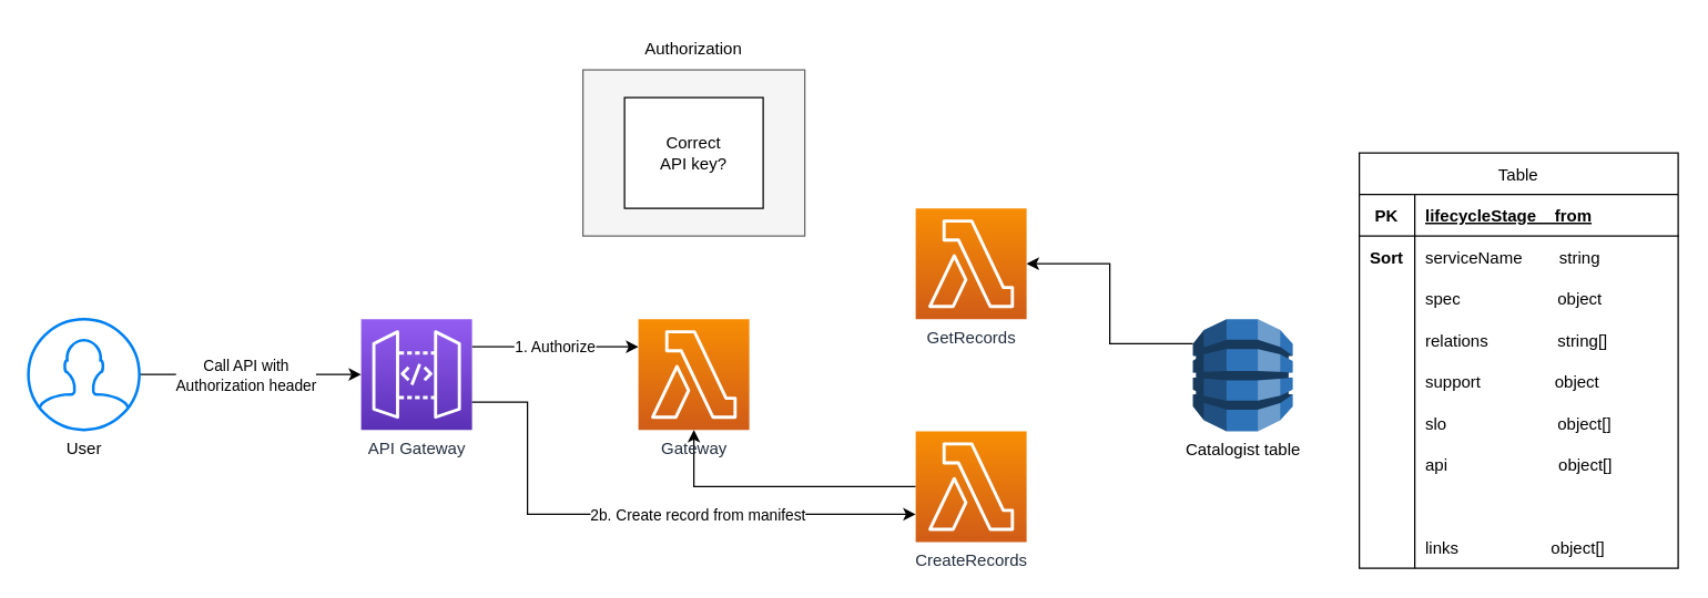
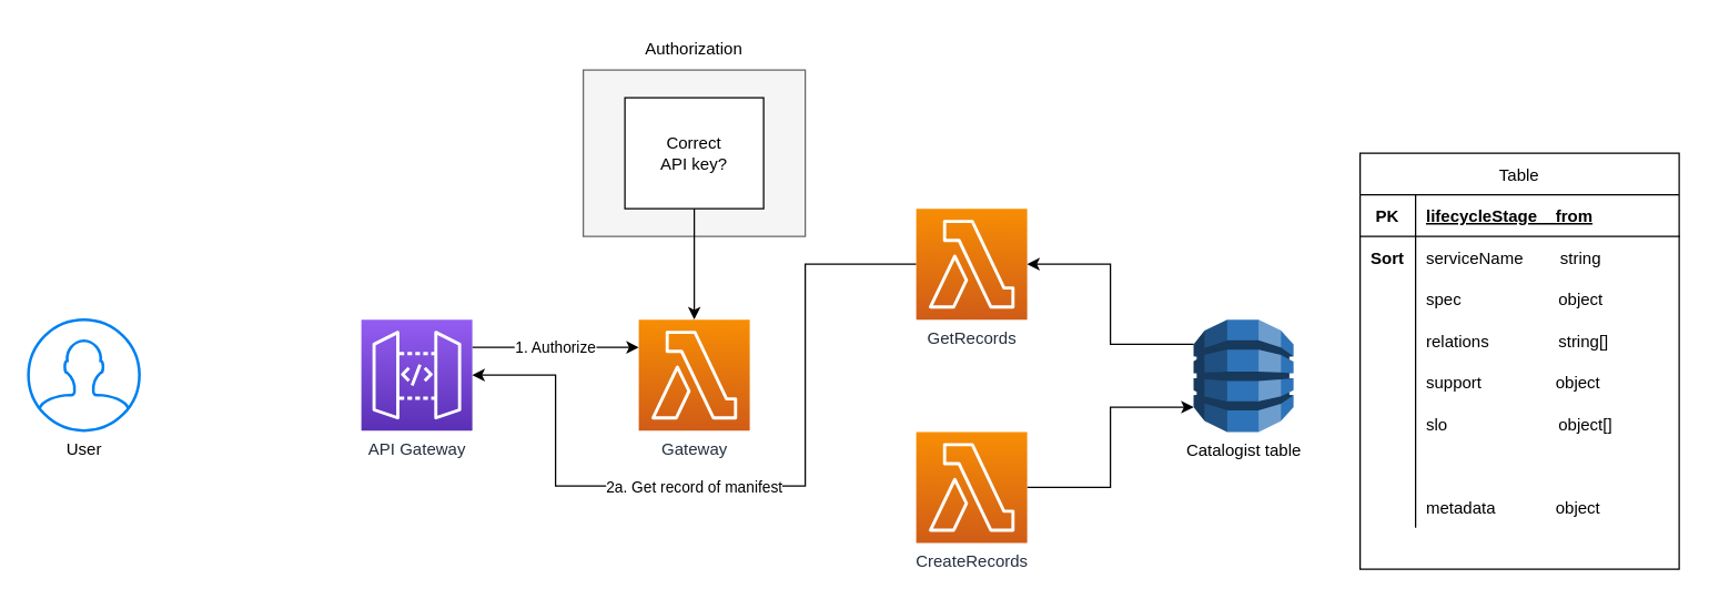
  <mxCell id="0" />
  <mxCell id="1" parent="0" />
  <mxCell id="2" value="" style="rounded=0;whiteSpace=wrap;html=1;fillColor=#f5f5f5;fontColor=#333333;strokeColor=#666666;" vertex="1" parent="1"><mxGeometry x="420" y="50" width="160" height="120" as="geometry" /></mxCell>
- <mxCell id="3" value="" style="edgeStyle=orthogonalEdgeStyle;rounded=0;orthogonalLoop=1;jettySize=auto;html=1;" edge="1" parent="1" source="5" target="7"><mxGeometry relative="1" as="geometry" /></mxCell>
- <mxCell id="4" value="Call API with&lt;br&gt;Authorization header" style="edgeLabel;html=1;align=center;verticalAlign=middle;resizable=0;points=[];" vertex="1" connectable="0" parent="3"><mxGeometry x="-0.186" y="1" relative="1" as="geometry"><mxPoint x="11" y="1" as="offset" /></mxGeometry></mxCell>
  <mxCell id="5" value="User" style="html=1;verticalLabelPosition=bottom;align=center;labelBackgroundColor=#ffffff;verticalAlign=top;strokeWidth=2;strokeColor=#0080F0;shadow=0;dashed=0;shape=mxgraph.ios7.icons.user;" vertex="1" parent="1"><mxGeometry x="20" y="230" width="80" height="80" as="geometry" /></mxCell>
  <mxCell id="6" value="1. Authorize" style="edgeStyle=orthogonalEdgeStyle;rounded=0;orthogonalLoop=1;jettySize=auto;html=1;entryX=0;entryY=0.25;entryDx=0;entryDy=0;entryPerimeter=0;exitX=1;exitY=0.25;exitDx=0;exitDy=0;exitPerimeter=0;" edge="1" parent="1"><mxGeometry relative="1" as="geometry"><mxPoint x="340" y="250" as="sourcePoint" /><mxPoint x="460" y="250" as="targetPoint" /></mxGeometry></mxCell>
  <mxCell id="7" value="API Gateway" style="sketch=0;points=[[0,0,0],[0.25,0,0],[0.5,0,0],[0.75,0,0],[1,0,0],[0,1,0],[0.25,1,0],[0.5,1,0],[0.75,1,0],[1,1,0],[0,0.25,0],[0,0.5,0],[0,0.75,0],[1,0.25,0],[1,0.5,0],[1,0.75,0]];outlineConnect=0;fontColor=#232F3E;gradientColor=#945DF2;gradientDirection=north;fillColor=#5A30B5;strokeColor=#ffffff;dashed=0;verticalLabelPosition=bottom;verticalAlign=top;align=center;html=1;fontSize=12;fontStyle=0;aspect=fixed;shape=mxgraph.aws4.resourceIcon;resIcon=mxgraph.aws4.api_gateway;" vertex="1" parent="1"><mxGeometry x="260" y="230" width="80" height="80" as="geometry" /></mxCell>
- <mxCell id="8" style="edgeStyle=orthogonalEdgeStyle;rounded=0;orthogonalLoop=1;jettySize=auto;html=1;" edge="1" parent="1" source="9" target="15"><mxGeometry relative="1" as="geometry" /></mxCell>
+ <mxCell id="8" style="edgeStyle=orthogonalEdgeStyle;rounded=0;orthogonalLoop=1;jettySize=auto;html=1;entryX=0;entryY=0.78;entryDx=0;entryDy=0;entryPerimeter=0;" edge="1" parent="1" source="9" target="18"><mxGeometry relative="1" as="geometry" /></mxCell>
  <mxCell id="9" value="CreateRecords" style="sketch=0;points=[[0,0,0],[0.25,0,0],[0.5,0,0],[0.75,0,0],[1,0,0],[0,1,0],[0.25,1,0],[0.5,1,0],[0.75,1,0],[1,1,0],[0,0.25,0],[0,0.5,0],[0,0.75,0],[1,0.25,0],[1,0.5,0],[1,0.75,0]];outlineConnect=0;fontColor=#232F3E;gradientColor=#F78E04;gradientDirection=north;fillColor=#D05C17;strokeColor=#ffffff;dashed=0;verticalLabelPosition=bottom;verticalAlign=top;align=center;html=1;fontSize=12;fontStyle=0;aspect=fixed;shape=mxgraph.aws4.resourceIcon;resIcon=mxgraph.aws4.lambda;" vertex="1" parent="1"><mxGeometry x="660" y="311" width="80" height="80" as="geometry" /></mxCell>
- <mxCell id="13" style="edgeStyle=orthogonalEdgeStyle;rounded=0;orthogonalLoop=1;jettySize=auto;html=1;entryX=0;entryY=0.75;entryDx=0;entryDy=0;entryPerimeter=0;exitX=1;exitY=0.75;exitDx=0;exitDy=0;exitPerimeter=0;" edge="1" parent="1" source="7" target="9"><mxGeometry relative="1" as="geometry"><Array as="points"><mxPoint x="380" y="290" /><mxPoint x="380" y="371" /></Array></mxGeometry></mxCell>
- <mxCell id="14" value="2b. Create record from manifest" style="edgeLabel;html=1;align=center;verticalAlign=middle;resizable=0;points=[];" vertex="1" connectable="0" parent="13"><mxGeometry x="0.212" y="-3" relative="1" as="geometry"><mxPoint y="-3" as="offset" /></mxGeometry></mxCell>
+ <mxCell id="10" style="edgeStyle=orthogonalEdgeStyle;rounded=0;orthogonalLoop=1;jettySize=auto;html=1;startArrow=classic;startFill=1;endArrow=none;endFill=0;exitX=0.5;exitY=0;exitDx=0;exitDy=0;exitPerimeter=0;entryX=0.5;entryY=1;entryDx=0;entryDy=0;" edge="1" parent="1" source="15" target="16"><mxGeometry relative="1" as="geometry"><Array as="points"><mxPoint x="500" y="220" /><mxPoint x="500" y="220" /></Array></mxGeometry></mxCell>
+ <mxCell id="11" style="edgeStyle=orthogonalEdgeStyle;rounded=0;orthogonalLoop=1;jettySize=auto;html=1;entryX=0;entryY=0.5;entryDx=0;entryDy=0;entryPerimeter=0;exitX=1;exitY=0.5;exitDx=0;exitDy=0;exitPerimeter=0;startArrow=classic;startFill=1;endArrow=none;endFill=0;" edge="1" parent="1" source="7" target="20"><mxGeometry relative="1" as="geometry"><Array as="points"><mxPoint x="400" y="270" /><mxPoint x="400" y="350" /><mxPoint x="580" y="350" /><mxPoint x="580" y="190" /></Array></mxGeometry></mxCell>
+ <mxCell id="12" value="2a. Get record of manifest" style="edgeLabel;html=1;align=center;verticalAlign=middle;resizable=0;points=[];" vertex="1" connectable="0" parent="11"><mxGeometry x="-0.146" y="-3" relative="1" as="geometry"><mxPoint y="-3" as="offset" /></mxGeometry></mxCell>
  <mxCell id="15" value="Gateway" style="sketch=0;points=[[0,0,0],[0.25,0,0],[0.5,0,0],[0.75,0,0],[1,0,0],[0,1,0],[0.25,1,0],[0.5,1,0],[0.75,1,0],[1,1,0],[0,0.25,0],[0,0.5,0],[0,0.75,0],[1,0.25,0],[1,0.5,0],[1,0.75,0]];outlineConnect=0;fontColor=#232F3E;gradientColor=#F78E04;gradientDirection=north;fillColor=#D05C17;strokeColor=#ffffff;dashed=0;verticalLabelPosition=bottom;verticalAlign=top;align=center;html=1;fontSize=12;fontStyle=0;aspect=fixed;shape=mxgraph.aws4.resourceIcon;resIcon=mxgraph.aws4.lambda;" vertex="1" parent="1"><mxGeometry x="460" y="230" width="80" height="80" as="geometry" /></mxCell>
  <mxCell id="16" value="Correct&lt;br&gt;API key?" style="whiteSpace=wrap;html=1;rounded=0;" vertex="1" parent="1"><mxGeometry x="450" y="70" width="100" height="80" as="geometry" /></mxCell>
  <mxCell id="17" value="Authorization" style="text;html=1;strokeColor=none;fillColor=none;align=center;verticalAlign=middle;whiteSpace=wrap;rounded=0;" vertex="1" parent="1"><mxGeometry x="420" y="20" width="160" height="30" as="geometry" /></mxCell>
  <mxCell id="18" value="Catalogist table" style="outlineConnect=0;dashed=0;verticalLabelPosition=bottom;verticalAlign=top;align=center;html=1;shape=mxgraph.aws3.dynamo_db;fillColor=#2E73B8;gradientColor=none;" vertex="1" parent="1"><mxGeometry x="860" y="230" width="72" height="81" as="geometry" /></mxCell>
  <mxCell id="19" style="edgeStyle=orthogonalEdgeStyle;rounded=0;orthogonalLoop=1;jettySize=auto;html=1;entryX=0;entryY=0.22;entryDx=0;entryDy=0;entryPerimeter=0;startArrow=classic;startFill=1;endArrow=none;endFill=0;" edge="1" parent="1" source="20" target="18"><mxGeometry relative="1" as="geometry" /></mxCell>
  <mxCell id="20" value="GetRecords" style="sketch=0;points=[[0,0,0],[0.25,0,0],[0.5,0,0],[0.75,0,0],[1,0,0],[0,1,0],[0.25,1,0],[0.5,1,0],[0.75,1,0],[1,1,0],[0,0.25,0],[0,0.5,0],[0,0.75,0],[1,0.25,0],[1,0.5,0],[1,0.75,0]];outlineConnect=0;fontColor=#232F3E;gradientColor=#F78E04;gradientDirection=north;fillColor=#D05C17;strokeColor=#ffffff;dashed=0;verticalLabelPosition=bottom;verticalAlign=top;align=center;html=1;fontSize=12;fontStyle=0;aspect=fixed;shape=mxgraph.aws4.resourceIcon;resIcon=mxgraph.aws4.lambda;" vertex="1" parent="1"><mxGeometry x="660" y="150" width="80" height="80" as="geometry" /></mxCell>
  <mxCell id="21" value="Table" style="shape=table;startSize=30;container=1;collapsible=1;childLayout=tableLayout;fixedRows=1;rowLines=0;fontStyle=0;align=center;resizeLast=1;" vertex="1" parent="1"><mxGeometry x="980" y="110" width="230" height="300" as="geometry" /></mxCell>
  <mxCell id="22" value="" style="shape=partialRectangle;collapsible=0;dropTarget=0;pointerEvents=0;fillColor=none;top=0;left=0;bottom=1;right=0;points=[[0,0.5],[1,0.5]];portConstraint=eastwest;" vertex="1" parent="21"><mxGeometry y="30" width="230" height="30" as="geometry" /></mxCell>
  <mxCell id="23" value="PK" style="shape=partialRectangle;connectable=0;fillColor=none;top=0;left=0;bottom=0;right=0;fontStyle=1;overflow=hidden;" vertex="1" parent="22"><mxGeometry width="40" height="30" as="geometry"><mxRectangle width="40" height="30" as="alternateBounds" /></mxGeometry></mxCell>
  <mxCell id="24" value="lifecycleStage    from" style="shape=partialRectangle;connectable=0;fillColor=none;top=0;left=0;bottom=0;right=0;align=left;spacingLeft=6;fontStyle=5;overflow=hidden;" vertex="1" parent="22"><mxGeometry x="40" width="190" height="30" as="geometry"><mxRectangle width="190" height="30" as="alternateBounds" /></mxGeometry></mxCell>
  <mxCell id="25" value="" style="shape=partialRectangle;collapsible=0;dropTarget=0;pointerEvents=0;fillColor=none;top=0;left=0;bottom=0;right=0;points=[[0,0.5],[1,0.5]];portConstraint=eastwest;" vertex="1" parent="21"><mxGeometry y="60" width="230" height="30" as="geometry" /></mxCell>
  <mxCell id="26" value="Sort" style="shape=partialRectangle;connectable=0;fillColor=none;top=0;left=0;bottom=0;right=0;editable=1;overflow=hidden;fontStyle=1" vertex="1" parent="25"><mxGeometry width="40" height="30" as="geometry"><mxRectangle width="40" height="30" as="alternateBounds" /></mxGeometry></mxCell>
  <mxCell id="27" value="serviceName        string" style="shape=partialRectangle;connectable=0;fillColor=none;top=0;left=0;bottom=0;right=0;align=left;spacingLeft=6;overflow=hidden;" vertex="1" parent="25"><mxGeometry x="40" width="190" height="30" as="geometry"><mxRectangle width="190" height="30" as="alternateBounds" /></mxGeometry></mxCell>
  <mxCell id="28" value="" style="shape=partialRectangle;collapsible=0;dropTarget=0;pointerEvents=0;fillColor=none;top=0;left=0;bottom=0;right=0;points=[[0,0.5],[1,0.5]];portConstraint=eastwest;" vertex="1" parent="21"><mxGeometry y="90" width="230" height="30" as="geometry" /></mxCell>
  <mxCell id="29" value="" style="shape=partialRectangle;connectable=0;fillColor=none;top=0;left=0;bottom=0;right=0;editable=1;overflow=hidden;" vertex="1" parent="28"><mxGeometry width="40" height="30" as="geometry"><mxRectangle width="40" height="30" as="alternateBounds" /></mxGeometry></mxCell>
  <mxCell id="30" value="spec                     object" style="shape=partialRectangle;connectable=0;fillColor=none;top=0;left=0;bottom=0;right=0;align=left;spacingLeft=6;overflow=hidden;" vertex="1" parent="28"><mxGeometry x="40" width="190" height="30" as="geometry"><mxRectangle width="190" height="30" as="alternateBounds" /></mxGeometry></mxCell>
  <mxCell id="31" value="" style="shape=partialRectangle;collapsible=0;dropTarget=0;pointerEvents=0;fillColor=none;top=0;left=0;bottom=0;right=0;points=[[0,0.5],[1,0.5]];portConstraint=eastwest;" vertex="1" parent="21"><mxGeometry y="120" width="230" height="30" as="geometry" /></mxCell>
  <mxCell id="32" value="" style="shape=partialRectangle;connectable=0;fillColor=none;top=0;left=0;bottom=0;right=0;editable=1;overflow=hidden;" vertex="1" parent="31"><mxGeometry width="40" height="30" as="geometry"><mxRectangle width="40" height="30" as="alternateBounds" /></mxGeometry></mxCell>
  <mxCell id="33" value="relations               string[]" style="shape=partialRectangle;connectable=0;fillColor=none;top=0;left=0;bottom=0;right=0;align=left;spacingLeft=6;overflow=hidden;" vertex="1" parent="31"><mxGeometry x="40" width="190" height="30" as="geometry"><mxRectangle width="190" height="30" as="alternateBounds" /></mxGeometry></mxCell>
  <mxCell id="34" value="" style="shape=partialRectangle;collapsible=0;dropTarget=0;pointerEvents=0;fillColor=none;top=0;left=0;bottom=0;right=0;points=[[0,0.5],[1,0.5]];portConstraint=eastwest;" vertex="1" parent="21"><mxGeometry y="150" width="230" height="30" as="geometry" /></mxCell>
  <mxCell id="35" value="" style="shape=partialRectangle;connectable=0;fillColor=none;top=0;left=0;bottom=0;right=0;editable=1;overflow=hidden;" vertex="1" parent="34"><mxGeometry width="40" height="30" as="geometry"><mxRectangle width="40" height="30" as="alternateBounds" /></mxGeometry></mxCell>
  <mxCell id="36" value="support                object" style="shape=partialRectangle;connectable=0;fillColor=none;top=0;left=0;bottom=0;right=0;align=left;spacingLeft=6;overflow=hidden;" vertex="1" parent="34"><mxGeometry x="40" width="190" height="30" as="geometry"><mxRectangle width="190" height="30" as="alternateBounds" /></mxGeometry></mxCell>
  <mxCell id="37" value="" style="shape=partialRectangle;collapsible=0;dropTarget=0;pointerEvents=0;fillColor=none;top=0;left=0;bottom=0;right=0;points=[[0,0.5],[1,0.5]];portConstraint=eastwest;" vertex="1" parent="21"><mxGeometry y="180" width="230" height="30" as="geometry" /></mxCell>
  <mxCell id="38" value="" style="shape=partialRectangle;connectable=0;fillColor=none;top=0;left=0;bottom=0;right=0;editable=1;overflow=hidden;" vertex="1" parent="37"><mxGeometry width="40" height="30" as="geometry"><mxRectangle width="40" height="30" as="alternateBounds" /></mxGeometry></mxCell>
  <mxCell id="39" value="slo                        object[]" style="shape=partialRectangle;connectable=0;fillColor=none;top=0;left=0;bottom=0;right=0;align=left;spacingLeft=6;overflow=hidden;" vertex="1" parent="37"><mxGeometry x="40" width="190" height="30" as="geometry"><mxRectangle width="190" height="30" as="alternateBounds" /></mxGeometry></mxCell>
  <mxCell id="40" value="" style="shape=partialRectangle;collapsible=0;dropTarget=0;pointerEvents=0;fillColor=none;top=0;left=0;bottom=0;right=0;points=[[0,0.5],[1,0.5]];portConstraint=eastwest;" vertex="1" parent="21"><mxGeometry y="210" width="230" height="30" as="geometry" /></mxCell>
  <mxCell id="41" value="" style="shape=partialRectangle;connectable=0;fillColor=none;top=0;left=0;bottom=0;right=0;editable=1;overflow=hidden;" vertex="1" parent="40"><mxGeometry width="40" height="30" as="geometry"><mxRectangle width="40" height="30" as="alternateBounds" /></mxGeometry></mxCell>
- <mxCell id="42" value="api                        object[]" style="shape=partialRectangle;connectable=0;fillColor=none;top=0;left=0;bottom=0;right=0;align=left;spacingLeft=6;overflow=hidden;" vertex="1" parent="40"><mxGeometry x="40" width="190" height="30" as="geometry"><mxRectangle width="190" height="30" as="alternateBounds" /></mxGeometry></mxCell>
  <mxCell id="43" value="" style="shape=partialRectangle;collapsible=0;dropTarget=0;pointerEvents=0;fillColor=none;top=0;left=0;bottom=0;right=0;points=[[0,0.5],[1,0.5]];portConstraint=eastwest;" vertex="1" parent="21"><mxGeometry y="240" width="230" height="30" as="geometry" /></mxCell>
  <mxCell id="44" value="" style="shape=partialRectangle;connectable=0;fillColor=none;top=0;left=0;bottom=0;right=0;editable=1;overflow=hidden;" vertex="1" parent="43"><mxGeometry width="40" height="30" as="geometry"><mxRectangle width="40" height="30" as="alternateBounds" /></mxGeometry></mxCell>
+ <mxCell id="45" value="metadata             object" style="shape=partialRectangle;connectable=0;fillColor=none;top=0;left=0;bottom=0;right=0;align=left;spacingLeft=6;overflow=hidden;" vertex="1" parent="43"><mxGeometry x="40" width="190" height="30" as="geometry"><mxRectangle width="190" height="30" as="alternateBounds" /></mxGeometry></mxCell>
  <mxCell id="46" value="" style="shape=partialRectangle;collapsible=0;dropTarget=0;pointerEvents=0;fillColor=none;top=0;left=0;bottom=0;right=0;points=[[0,0.5],[1,0.5]];portConstraint=eastwest;" vertex="1" parent="21"><mxGeometry y="270" width="230" height="30" as="geometry" /></mxCell>
  <mxCell id="47" value="" style="shape=partialRectangle;connectable=0;fillColor=none;top=0;left=0;bottom=0;right=0;editable=1;overflow=hidden;" vertex="1" parent="46"><mxGeometry width="40" height="30" as="geometry"><mxRectangle width="40" height="30" as="alternateBounds" /></mxGeometry></mxCell>
- <mxCell id="48" value="links                    object[]" style="shape=partialRectangle;connectable=0;fillColor=none;top=0;left=0;bottom=0;right=0;align=left;spacingLeft=6;overflow=hidden;" vertex="1" parent="46"><mxGeometry x="40" width="190" height="30" as="geometry"><mxRectangle width="190" height="30" as="alternateBounds" /></mxGeometry></mxCell>
